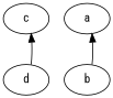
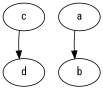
  digraph {
    fontname="Roboto Condensed"
    node [Processor=2 Weight=2 fontname="Roboto Condensed"]
    edge [Weight=1 fontname="Roboto Condensed"]
    c [Processor=1 Start=1 Weight=3]
    d [Start=4]
    a [Start=0]
    b [Start=2]
-   d -> c
-   b -> a
+   c -> d
+   a -> b
  }
